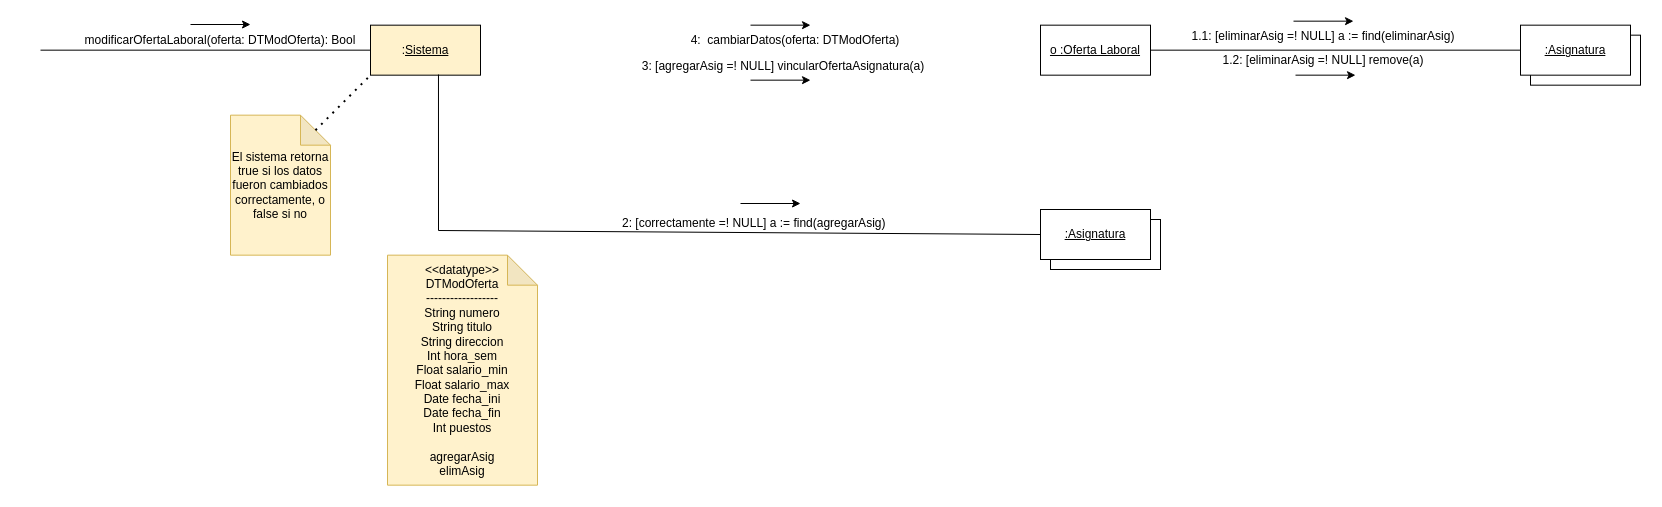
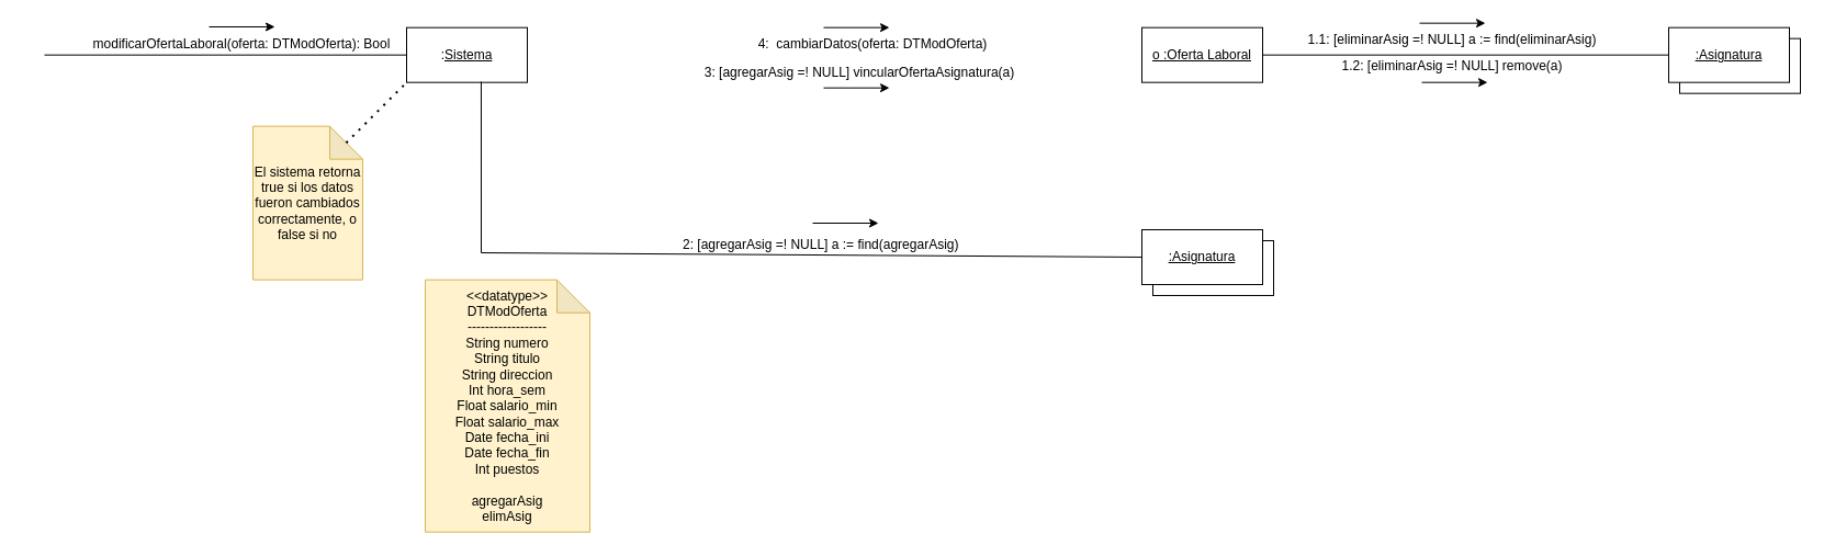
  <mxCell id="0" />
  <mxCell id="1" parent="0" />
  <mxCell id="2" value="" style="rounded=0;whiteSpace=wrap;html=1;" vertex="1" parent="1"><mxGeometry x="1050" y="219" width="110" height="50" as="geometry" /></mxCell>
- <mxCell id="3" value=":&lt;u&gt;Sistema&lt;/u&gt;" style="rounded=0;whiteSpace=wrap;html=1;fillColor=#fff2cc;" vertex="1" parent="1"><mxGeometry x="370" y="24.67" width="110" height="50" as="geometry" /></mxCell>
+ <mxCell id="3" value=":&lt;u&gt;Sistema&lt;/u&gt;" style="rounded=0;whiteSpace=wrap;html=1;" vertex="1" parent="1"><mxGeometry x="370" y="24.67" width="110" height="50" as="geometry" /></mxCell>
  <mxCell id="4" value="" style="endArrow=none;html=1;rounded=0;exitX=0;exitY=0.5;exitDx=0;exitDy=0;" edge="1" parent="1" source="3"><mxGeometry width="50" height="50" relative="1" as="geometry"><mxPoint x="390" y="-55.33" as="sourcePoint" /><mxPoint x="40" y="49.67" as="targetPoint" /></mxGeometry></mxCell>
  <mxCell id="5" value="modificarOfertaLaboral(oferta: DTModOferta): Bool" style="text;html=1;strokeColor=none;fillColor=none;align=center;verticalAlign=middle;whiteSpace=wrap;rounded=0;" vertex="1" parent="1"><mxGeometry x="20" y="24.67" width="400" height="30" as="geometry" /></mxCell>
  <mxCell id="6" value="" style="endArrow=classic;html=1;rounded=0;" edge="1" parent="1"><mxGeometry width="50" height="50" relative="1" as="geometry"><mxPoint x="190" y="24" as="sourcePoint" /><mxPoint x="250" y="24" as="targetPoint" /></mxGeometry></mxCell>
  <mxCell id="7" value="&lt;u&gt;o :Oferta Laboral&lt;/u&gt;" style="rounded=0;whiteSpace=wrap;html=1;" vertex="1" parent="1"><mxGeometry x="1040" y="24.67" width="110" height="50" as="geometry" /></mxCell>
  <mxCell id="8" value="El sistema retorna true si los datos fueron cambiados correctamente, o false si no" style="shape=note;whiteSpace=wrap;html=1;backgroundOutline=1;darkOpacity=0.05;fillColor=#fff2cc;strokeColor=#d6b656;" vertex="1" parent="1"><mxGeometry x="230" y="114.67" width="100" height="140" as="geometry" /></mxCell>
  <mxCell id="9" value="" style="endArrow=none;dashed=1;html=1;dashPattern=1 3;strokeWidth=2;rounded=0;entryX=0;entryY=1;entryDx=0;entryDy=0;exitX=0;exitY=0;exitDx=85;exitDy=15;exitPerimeter=0;" edge="1" parent="1" source="8" target="3"><mxGeometry width="50" height="50" relative="1" as="geometry"><mxPoint x="520" y="164.67" as="sourcePoint" /><mxPoint x="570" y="114.67" as="targetPoint" /></mxGeometry></mxCell>
  <mxCell id="10" value="4:&amp;nbsp; cambiarDatos(oferta: DTModOferta)" style="text;html=1;strokeColor=none;fillColor=none;align=center;verticalAlign=middle;whiteSpace=wrap;rounded=0;" vertex="1" parent="1"><mxGeometry x="480" y="24.67" width="630" height="30" as="geometry" /></mxCell>
  <mxCell id="11" value="" style="endArrow=classic;html=1;rounded=0;" edge="1" parent="1"><mxGeometry width="50" height="50" relative="1" as="geometry"><mxPoint x="750" y="24.67" as="sourcePoint" /><mxPoint x="810" y="24.67" as="targetPoint" /></mxGeometry></mxCell>
  <mxCell id="12" value="&lt;u&gt;:Asignatura&lt;/u&gt;" style="rounded=0;whiteSpace=wrap;html=1;" vertex="1" parent="1"><mxGeometry x="1040" y="209" width="110" height="50" as="geometry" /></mxCell>
  <mxCell id="13" value="&lt;div&gt;&amp;lt;&amp;lt;datatype&amp;gt;&amp;gt;&lt;/div&gt;&lt;div&gt;DTModOferta&lt;/div&gt;&lt;div&gt;------------------&lt;/div&gt;&lt;div&gt;String numero&lt;/div&gt;&lt;div&gt;String titulo&lt;/div&gt;&lt;div&gt;String direccion&lt;/div&gt;&lt;div&gt;Int hora_sem&lt;/div&gt;&lt;div&gt;Float salario_min&lt;/div&gt;&lt;div&gt;Float salario_max&lt;/div&gt;&lt;div&gt;Date fecha_ini&lt;/div&gt;&lt;div&gt;Date fecha_fin&lt;/div&gt;&lt;div&gt;Int puestos&lt;br&gt;&lt;/div&gt;&lt;div&gt;&lt;br&gt;&lt;/div&gt;&lt;div&gt;agregarAsig&lt;/div&gt;&lt;div&gt;elimAsig&lt;br&gt;&lt;/div&gt;" style="shape=note;whiteSpace=wrap;html=1;backgroundOutline=1;darkOpacity=0.05;fillColor=#fff2cc;strokeColor=#d6b656;" vertex="1" parent="1"><mxGeometry x="387" y="254.67" width="150" height="230" as="geometry" /></mxCell>
  <mxCell id="14" value="3: [agregarAsig =! NULL] vincularOfertaAsignatura(a)" style="text;html=1;strokeColor=none;fillColor=none;align=center;verticalAlign=middle;whiteSpace=wrap;rounded=0;" vertex="1" parent="1"><mxGeometry x="550" y="50.67" width="466" height="30" as="geometry" /></mxCell>
  <mxCell id="15" value="" style="endArrow=none;html=1;rounded=0;entryX=0.618;entryY=0.987;entryDx=0;entryDy=0;entryPerimeter=0;exitX=0;exitY=0.5;exitDx=0;exitDy=0;" edge="1" parent="1" source="12" target="3"><mxGeometry width="50" height="50" relative="1" as="geometry"><mxPoint x="860" y="234" as="sourcePoint" /><mxPoint x="910" y="184" as="targetPoint" /><Array as="points"><mxPoint x="438" y="230" /></Array></mxGeometry></mxCell>
- <mxCell id="16" value="2: [correctamente =! NULL] a := find(agregarAsig)" style="text;whiteSpace=wrap;html=1;" vertex="1" parent="1"><mxGeometry x="620" y="209" width="320" height="40" as="geometry" /></mxCell>
+ <mxCell id="16" value="2: [agregarAsig =! NULL] a := find(agregarAsig)" style="text;whiteSpace=wrap;html=1;" vertex="1" parent="1"><mxGeometry x="620" y="209" width="320" height="40" as="geometry" /></mxCell>
  <mxCell id="17" value="" style="endArrow=classic;html=1;rounded=0;" edge="1" parent="1"><mxGeometry width="50" height="50" relative="1" as="geometry"><mxPoint x="740" y="203" as="sourcePoint" /><mxPoint y="203" as="targetPoint" x="800" /></mxGeometry></mxCell>
  <mxCell id="18" value="" style="rounded=0;whiteSpace=wrap;html=1;" vertex="1" parent="1"><mxGeometry x="1530" y="34.67" width="110" height="50" as="geometry" /></mxCell>
  <mxCell id="19" value="&lt;u&gt;:Asignatura&lt;/u&gt;" style="rounded=0;whiteSpace=wrap;html=1;" vertex="1" parent="1"><mxGeometry x="1520" y="24.67" width="110" height="50" as="geometry" /></mxCell>
  <mxCell id="20" value="" style="endArrow=none;html=1;rounded=0;entryX=0;entryY=0.5;entryDx=0;entryDy=0;exitX=1;exitY=0.5;exitDx=0;exitDy=0;" edge="1" parent="1" source="7" target="19"><mxGeometry width="50" height="50" relative="1" as="geometry"><mxPoint x="1400" y="104" as="sourcePoint" /><mxPoint x="1450" y="54" as="targetPoint" /></mxGeometry></mxCell>
  <mxCell id="21" value="1.2: [eliminarAsig =! NULL] remove(a)" style="text;html=1;strokeColor=none;fillColor=none;align=center;verticalAlign=middle;whiteSpace=wrap;rounded=0;" vertex="1" parent="1"><mxGeometry x="1090" y="44.67" width="466" height="30" as="geometry" /></mxCell>
  <mxCell id="22" value="" style="endArrow=classic;html=1;rounded=0;" edge="1" parent="1"><mxGeometry width="50" height="50" relative="1" as="geometry"><mxPoint x="750" y="79.67" as="sourcePoint" /><mxPoint x="810" y="79.67" as="targetPoint" /></mxGeometry></mxCell>
  <mxCell id="23" value="1.1: [eliminarAsig =! NULL] a := find(eliminarAsig)" style="text;html=1;strokeColor=none;fillColor=none;align=center;verticalAlign=middle;whiteSpace=wrap;rounded=0;" vertex="1" parent="1"><mxGeometry x="1090" y="20.67" width="466" height="30" as="geometry" /></mxCell>
  <mxCell id="24" value="" style="endArrow=classic;html=1;rounded=0;" edge="1" parent="1"><mxGeometry width="50" height="50" relative="1" as="geometry"><mxPoint x="1293" y="20.67" as="sourcePoint" /><mxPoint x="1353" y="20.67" as="targetPoint" /></mxGeometry></mxCell>
  <mxCell id="25" value="" style="endArrow=classic;html=1;rounded=0;" edge="1" parent="1"><mxGeometry width="50" height="50" relative="1" as="geometry"><mxPoint x="1295" y="74.67" as="sourcePoint" /><mxPoint x="1355" y="74.67" as="targetPoint" /></mxGeometry></mxCell>
